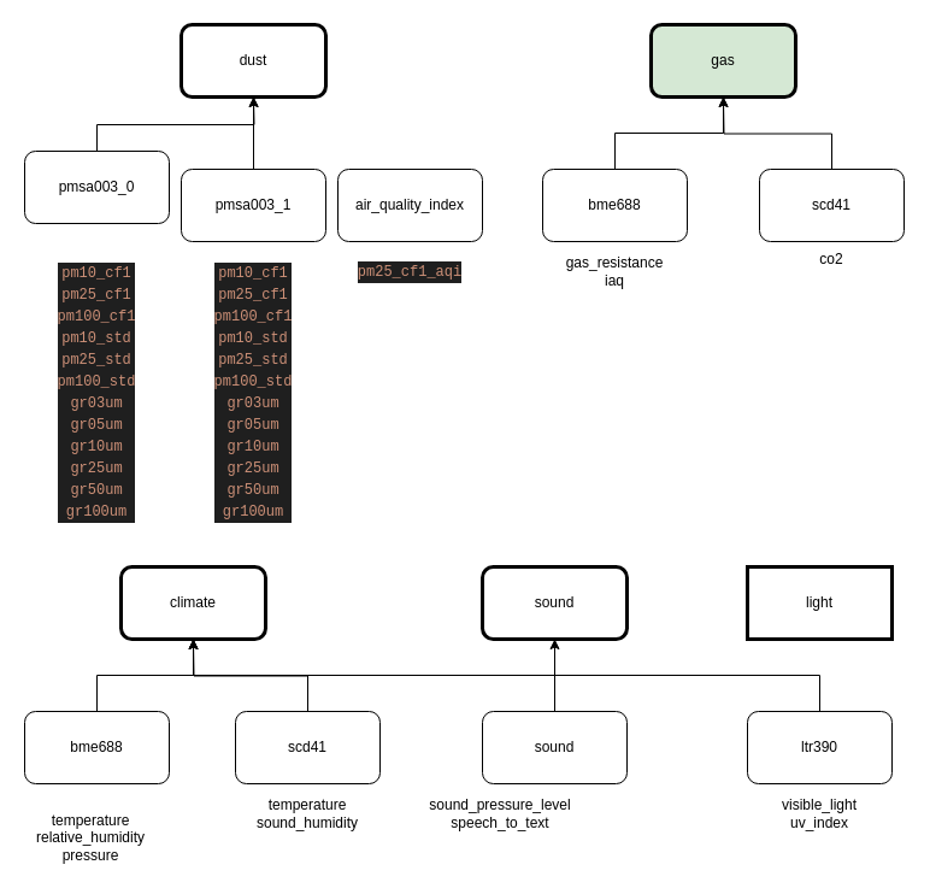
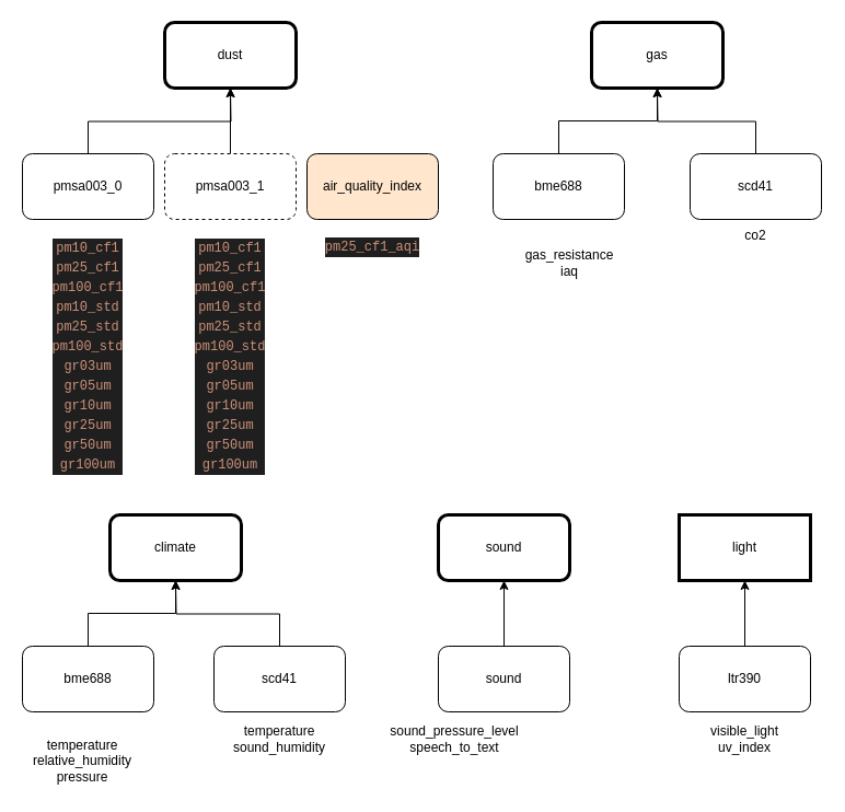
  <mxCell id="0" />
  <mxCell id="1" parent="0" />
  <mxCell id="2" value="dust" style="rounded=1;whiteSpace=wrap;html=1;labelPosition=center;verticalLabelPosition=middle;align=center;verticalAlign=middle;strokeWidth=3;" vertex="1" parent="1"><mxGeometry x="150" y="20" width="120" height="60" as="geometry" /></mxCell>
- <mxCell id="3" value="gas" style="rounded=1;whiteSpace=wrap;html=1;labelPosition=center;verticalLabelPosition=middle;align=center;verticalAlign=middle;strokeWidth=3;fillColor=#d5e8d4;" vertex="1" parent="1"><mxGeometry x="540" y="20" width="120" height="60" as="geometry" /></mxCell>
+ <mxCell id="3" value="gas" style="rounded=1;whiteSpace=wrap;html=1;labelPosition=center;verticalLabelPosition=middle;align=center;verticalAlign=middle;strokeWidth=3;" vertex="1" parent="1"><mxGeometry x="540" y="20" width="120" height="60" as="geometry" /></mxCell>
  <mxCell id="4" value="climate" style="rounded=1;whiteSpace=wrap;html=1;labelPosition=center;verticalLabelPosition=middle;align=center;verticalAlign=middle;strokeWidth=3;" vertex="1" parent="1"><mxGeometry x="100" y="470" width="120" height="60" as="geometry" /></mxCell>
  <mxCell id="5" value="sound" style="rounded=1;whiteSpace=wrap;html=1;labelPosition=center;verticalLabelPosition=middle;align=center;verticalAlign=middle;strokeWidth=3;" vertex="1" parent="1"><mxGeometry x="400" y="470" width="120" height="60" as="geometry" /></mxCell>
  <mxCell id="6" value="light" style="whiteSpace=wrap;html=1;labelPosition=center;verticalLabelPosition=middle;align=center;verticalAlign=middle;strokeWidth=3;rounded=0;" vertex="1" parent="1"><mxGeometry x="620" y="470" width="120" height="60" as="geometry" /></mxCell>
  <mxCell id="7" style="edgeStyle=orthogonalEdgeStyle;rounded=0;orthogonalLoop=1;jettySize=auto;html=1;exitX=0.5;exitY=0;exitDx=0;exitDy=0;" edge="1" parent="1" source="8"><mxGeometry relative="1" as="geometry"><mxPoint x="210" y="80" as="targetPoint" /></mxGeometry></mxCell>
- <mxCell id="8" value="pmsa003_0" style="rounded=1;whiteSpace=wrap;html=1;labelPosition=center;verticalLabelPosition=middle;align=center;verticalAlign=middle;" vertex="1" parent="1"><mxGeometry x="20" y="125" width="120" height="60" as="geometry" /></mxCell>
- <mxCell id="9" value="air_quality_index" style="rounded=1;whiteSpace=wrap;html=1;labelPosition=center;verticalLabelPosition=middle;align=center;verticalAlign=middle;" vertex="1" parent="1"><mxGeometry x="280" y="140" width="120" height="60" as="geometry" /></mxCell>
+ <mxCell id="8" value="pmsa003_0" style="rounded=1;whiteSpace=wrap;html=1;labelPosition=center;verticalLabelPosition=middle;align=center;verticalAlign=middle;" vertex="1" parent="1"><mxGeometry x="20" y="140" width="120" height="60" as="geometry" /></mxCell>
+ <mxCell id="9" value="air_quality_index" style="rounded=1;whiteSpace=wrap;html=1;labelPosition=center;verticalLabelPosition=middle;align=center;verticalAlign=middle;fillColor=#ffe6cc;" vertex="1" parent="1"><mxGeometry x="280" y="140" width="120" height="60" as="geometry" /></mxCell>
  <mxCell id="10" style="edgeStyle=orthogonalEdgeStyle;rounded=0;orthogonalLoop=1;jettySize=auto;html=1;exitX=0.5;exitY=0;exitDx=0;exitDy=0;entryX=0.5;entryY=1;entryDx=0;entryDy=0;" edge="1" parent="1" source="11" target="3"><mxGeometry relative="1" as="geometry" /></mxCell>
  <mxCell id="11" value="bme688" style="rounded=1;whiteSpace=wrap;html=1;labelPosition=center;verticalLabelPosition=middle;align=center;verticalAlign=middle;" vertex="1" parent="1"><mxGeometry x="450" y="140" width="120" height="60" as="geometry" /></mxCell>
  <mxCell id="12" style="edgeStyle=orthogonalEdgeStyle;rounded=0;orthogonalLoop=1;jettySize=auto;html=1;exitX=0.5;exitY=0;exitDx=0;exitDy=0;" edge="1" parent="1" source="13"><mxGeometry relative="1" as="geometry"><mxPoint x="600" y="80" as="targetPoint" /></mxGeometry></mxCell>
  <mxCell id="13" value="scd41" style="rounded=1;whiteSpace=wrap;html=1;labelPosition=center;verticalLabelPosition=middle;align=center;verticalAlign=middle;" vertex="1" parent="1"><mxGeometry x="630" y="140" width="120" height="60" as="geometry" /></mxCell>
  <mxCell id="14" style="edgeStyle=orthogonalEdgeStyle;rounded=0;orthogonalLoop=1;jettySize=auto;html=1;exitX=0.5;exitY=0;exitDx=0;exitDy=0;entryX=0.5;entryY=1;entryDx=0;entryDy=0;" edge="1" parent="1" source="15" target="4"><mxGeometry relative="1" as="geometry" /></mxCell>
  <mxCell id="15" value="bme688" style="rounded=1;whiteSpace=wrap;html=1;labelPosition=center;verticalLabelPosition=middle;align=center;verticalAlign=middle;" vertex="1" parent="1"><mxGeometry x="20" y="590" width="120" height="60" as="geometry" /></mxCell>
  <mxCell id="16" style="edgeStyle=orthogonalEdgeStyle;rounded=0;orthogonalLoop=1;jettySize=auto;html=1;exitX=0.5;exitY=0;exitDx=0;exitDy=0;" edge="1" parent="1" source="17"><mxGeometry relative="1" as="geometry"><mxPoint x="160" y="530" as="targetPoint" /></mxGeometry></mxCell>
  <mxCell id="17" value="scd41" style="rounded=1;whiteSpace=wrap;html=1;labelPosition=center;verticalLabelPosition=middle;align=center;verticalAlign=middle;" vertex="1" parent="1"><mxGeometry x="195" y="590" width="120" height="60" as="geometry" /></mxCell>
  <mxCell id="18" style="edgeStyle=orthogonalEdgeStyle;rounded=0;orthogonalLoop=1;jettySize=auto;html=1;exitX=0.5;exitY=0;exitDx=0;exitDy=0;entryX=0.5;entryY=1;entryDx=0;entryDy=0;" edge="1" parent="1" source="19" target="5"><mxGeometry relative="1" as="geometry" /></mxCell>
  <mxCell id="19" value="sound" style="rounded=1;whiteSpace=wrap;html=1;labelPosition=center;verticalLabelPosition=middle;align=center;verticalAlign=middle;" vertex="1" parent="1"><mxGeometry x="400" y="590" width="120" height="60" as="geometry" /></mxCell>
- <mxCell id="20" style="edgeStyle=orthogonalEdgeStyle;rounded=0;orthogonalLoop=1;jettySize=auto;html=1;exitX=0.5;exitY=0;exitDx=0;exitDy=0;" edge="1" parent="1" source="21" target="4"><mxGeometry relative="1" as="geometry" /></mxCell>
+ <mxCell id="20" style="edgeStyle=orthogonalEdgeStyle;rounded=0;orthogonalLoop=1;jettySize=auto;html=1;exitX=0.5;exitY=0;exitDx=0;exitDy=0;entryX=0.5;entryY=1;entryDx=0;entryDy=0;" edge="1" parent="1" source="21" target="6"><mxGeometry relative="1" as="geometry" /></mxCell>
  <mxCell id="21" value="ltr390" style="rounded=1;whiteSpace=wrap;html=1;labelPosition=center;verticalLabelPosition=middle;align=center;verticalAlign=middle;" vertex="1" parent="1"><mxGeometry x="620" y="590" width="120" height="60" as="geometry" /></mxCell>
  <mxCell id="22" style="edgeStyle=orthogonalEdgeStyle;rounded=0;orthogonalLoop=1;jettySize=auto;html=1;exitX=0.5;exitY=0;exitDx=0;exitDy=0;" edge="1" parent="1" source="23"><mxGeometry relative="1" as="geometry"><mxPoint x="210" y="80" as="targetPoint" /></mxGeometry></mxCell>
- <mxCell id="23" value="pmsa003_1" style="rounded=1;whiteSpace=wrap;html=1;labelPosition=center;verticalLabelPosition=middle;align=center;verticalAlign=middle;" vertex="1" parent="1"><mxGeometry x="150" y="140" width="120" height="60" as="geometry" /></mxCell>
+ <mxCell id="23" value="pmsa003_1" style="rounded=1;whiteSpace=wrap;html=1;labelPosition=center;verticalLabelPosition=middle;align=center;verticalAlign=middle;dashed=1;" vertex="1" parent="1"><mxGeometry x="150" y="140" width="120" height="60" as="geometry" /></mxCell>
  <mxCell id="24" value="&lt;div style=&quot;color: rgb(204, 204, 204); background-color: rgb(31, 31, 31); font-family: Menlo, Monaco, &amp;quot;Courier New&amp;quot;, monospace; line-height: 18px; white-space: pre;&quot;&gt;&lt;span style=&quot;color: #ce9178;&quot;&gt;pm10_cf1&lt;/span&gt;&lt;/div&gt;&lt;div style=&quot;color: rgb(204, 204, 204); background-color: rgb(31, 31, 31); font-family: Menlo, Monaco, &amp;quot;Courier New&amp;quot;, monospace; line-height: 18px; white-space: pre;&quot;&gt;&lt;div style=&quot;line-height: 18px;&quot;&gt;&lt;span style=&quot;color: #ce9178;&quot;&gt;pm25_cf1&lt;/span&gt;&lt;/div&gt;&lt;div style=&quot;line-height: 18px;&quot;&gt;&lt;div style=&quot;line-height: 18px;&quot;&gt;&lt;span style=&quot;color: #ce9178;&quot;&gt;pm100_cf1&lt;/span&gt;&lt;/div&gt;&lt;div style=&quot;line-height: 18px;&quot;&gt;&lt;div style=&quot;line-height: 18px;&quot;&gt;&lt;span style=&quot;color: #ce9178;&quot;&gt;pm10_std&lt;/span&gt;&lt;/div&gt;&lt;div style=&quot;line-height: 18px;&quot;&gt;&lt;div style=&quot;line-height: 18px;&quot;&gt;&lt;span style=&quot;color: #ce9178;&quot;&gt;pm25_std&lt;/span&gt;&lt;/div&gt;&lt;div style=&quot;line-height: 18px;&quot;&gt;&lt;div style=&quot;line-height: 18px;&quot;&gt;&lt;span style=&quot;color: #ce9178;&quot;&gt;pm100_std&lt;/span&gt;&lt;/div&gt;&lt;div style=&quot;line-height: 18px;&quot;&gt;&lt;div style=&quot;line-height: 18px;&quot;&gt;&lt;span style=&quot;color: #ce9178;&quot;&gt;gr03um&lt;/span&gt;&lt;/div&gt;&lt;div style=&quot;line-height: 18px;&quot;&gt;&lt;div style=&quot;line-height: 18px;&quot;&gt;&lt;span style=&quot;color: #ce9178;&quot;&gt;gr05um&lt;/span&gt;&lt;/div&gt;&lt;div style=&quot;line-height: 18px;&quot;&gt;&lt;div style=&quot;line-height: 18px;&quot;&gt;&lt;span style=&quot;color: #ce9178;&quot;&gt;gr10um&lt;/span&gt;&lt;/div&gt;&lt;div style=&quot;line-height: 18px;&quot;&gt;&lt;div style=&quot;line-height: 18px;&quot;&gt;&lt;span style=&quot;color: #ce9178;&quot;&gt;gr25um&lt;/span&gt;&lt;/div&gt;&lt;div style=&quot;line-height: 18px;&quot;&gt;&lt;div style=&quot;line-height: 18px;&quot;&gt;&lt;span style=&quot;color: #ce9178;&quot;&gt;gr50um&lt;/span&gt;&lt;/div&gt;&lt;div style=&quot;line-height: 18px;&quot;&gt;&lt;div style=&quot;line-height: 18px;&quot;&gt;&lt;span style=&quot;color: #ce9178;&quot;&gt;gr100um&lt;/span&gt;&lt;/div&gt;&lt;/div&gt;&lt;/div&gt;&lt;/div&gt;&lt;/div&gt;&lt;/div&gt;&lt;/div&gt;&lt;/div&gt;&lt;/div&gt;&lt;/div&gt;&lt;/div&gt;&lt;/div&gt;" style="text;html=1;align=center;verticalAlign=middle;whiteSpace=wrap;rounded=0;" vertex="1" parent="1"><mxGeometry x="25" y="210" width="110" height="230" as="geometry" /></mxCell>
  <mxCell id="25" value="&lt;div style=&quot;color: rgb(204, 204, 204); background-color: rgb(31, 31, 31); font-family: Menlo, Monaco, &amp;quot;Courier New&amp;quot;, monospace; line-height: 18px; white-space: pre;&quot;&gt;&lt;span style=&quot;color: #ce9178;&quot;&gt;pm10_cf1&lt;/span&gt;&lt;/div&gt;&lt;div style=&quot;color: rgb(204, 204, 204); background-color: rgb(31, 31, 31); font-family: Menlo, Monaco, &amp;quot;Courier New&amp;quot;, monospace; line-height: 18px; white-space: pre;&quot;&gt;&lt;div style=&quot;line-height: 18px;&quot;&gt;&lt;span style=&quot;color: #ce9178;&quot;&gt;pm25_cf1&lt;/span&gt;&lt;/div&gt;&lt;div style=&quot;line-height: 18px;&quot;&gt;&lt;div style=&quot;line-height: 18px;&quot;&gt;&lt;span style=&quot;color: #ce9178;&quot;&gt;pm100_cf1&lt;/span&gt;&lt;/div&gt;&lt;div style=&quot;line-height: 18px;&quot;&gt;&lt;div style=&quot;line-height: 18px;&quot;&gt;&lt;span style=&quot;color: #ce9178;&quot;&gt;pm10_std&lt;/span&gt;&lt;/div&gt;&lt;div style=&quot;line-height: 18px;&quot;&gt;&lt;div style=&quot;line-height: 18px;&quot;&gt;&lt;span style=&quot;color: #ce9178;&quot;&gt;pm25_std&lt;/span&gt;&lt;/div&gt;&lt;div style=&quot;line-height: 18px;&quot;&gt;&lt;div style=&quot;line-height: 18px;&quot;&gt;&lt;span style=&quot;color: #ce9178;&quot;&gt;pm100_std&lt;/span&gt;&lt;/div&gt;&lt;div style=&quot;line-height: 18px;&quot;&gt;&lt;div style=&quot;line-height: 18px;&quot;&gt;&lt;span style=&quot;color: #ce9178;&quot;&gt;gr03um&lt;/span&gt;&lt;/div&gt;&lt;div style=&quot;line-height: 18px;&quot;&gt;&lt;div style=&quot;line-height: 18px;&quot;&gt;&lt;span style=&quot;color: #ce9178;&quot;&gt;gr05um&lt;/span&gt;&lt;/div&gt;&lt;div style=&quot;line-height: 18px;&quot;&gt;&lt;div style=&quot;line-height: 18px;&quot;&gt;&lt;span style=&quot;color: #ce9178;&quot;&gt;gr10um&lt;/span&gt;&lt;/div&gt;&lt;div style=&quot;line-height: 18px;&quot;&gt;&lt;div style=&quot;line-height: 18px;&quot;&gt;&lt;span style=&quot;color: #ce9178;&quot;&gt;gr25um&lt;/span&gt;&lt;/div&gt;&lt;div style=&quot;line-height: 18px;&quot;&gt;&lt;div style=&quot;line-height: 18px;&quot;&gt;&lt;span style=&quot;color: #ce9178;&quot;&gt;gr50um&lt;/span&gt;&lt;/div&gt;&lt;div style=&quot;line-height: 18px;&quot;&gt;&lt;div style=&quot;line-height: 18px;&quot;&gt;&lt;span style=&quot;color: #ce9178;&quot;&gt;gr100um&lt;/span&gt;&lt;/div&gt;&lt;/div&gt;&lt;/div&gt;&lt;/div&gt;&lt;/div&gt;&lt;/div&gt;&lt;/div&gt;&lt;/div&gt;&lt;/div&gt;&lt;/div&gt;&lt;/div&gt;&lt;/div&gt;" style="text;html=1;align=center;verticalAlign=middle;whiteSpace=wrap;rounded=0;" vertex="1" parent="1"><mxGeometry x="155" y="210" width="110" height="230" as="geometry" /></mxCell>
  <mxCell id="26" value="&lt;div style=&quot;color: rgb(204, 204, 204); background-color: rgb(31, 31, 31); font-family: Menlo, Monaco, &amp;quot;Courier New&amp;quot;, monospace; line-height: 18px; white-space: pre;&quot;&gt;&lt;span style=&quot;color: #ce9178;&quot;&gt;pm25_cf1_aqi&lt;/span&gt;&lt;/div&gt;" style="text;html=1;align=center;verticalAlign=middle;whiteSpace=wrap;rounded=0;" vertex="1" parent="1"><mxGeometry x="290" y="210" width="100" height="30" as="geometry" /></mxCell>
- <mxCell id="27" value="gas_resistance&lt;div&gt;iaq&lt;/div&gt;" style="text;html=1;align=center;verticalAlign=middle;whiteSpace=wrap;rounded=0;" vertex="1" parent="1"><mxGeometry x="460" y="210" width="100" height="30" as="geometry" /></mxCell>
+ <mxCell id="27" value="gas_resistance&lt;div&gt;iaq&lt;/div&gt;" style="text;html=1;align=center;verticalAlign=middle;whiteSpace=wrap;rounded=0;" vertex="1" parent="1"><mxGeometry x="470" y="225" width="100" height="30" as="geometry" /></mxCell>
  <mxCell id="28" value="co2" style="text;html=1;align=center;verticalAlign=middle;whiteSpace=wrap;rounded=0;" vertex="1" parent="1"><mxGeometry x="660" y="200" width="60" height="30" as="geometry" /></mxCell>
  <mxCell id="29" value="temperature&lt;div&gt;relative_humidity&lt;/div&gt;&lt;div&gt;pressure&lt;/div&gt;" style="text;html=1;align=center;verticalAlign=middle;whiteSpace=wrap;rounded=0;" vertex="1" parent="1"><mxGeometry x="20" y="670" width="110" height="50" as="geometry" /></mxCell>
  <mxCell id="30" value="temperature&lt;div&gt;sound_humidity&lt;/div&gt;" style="text;html=1;align=center;verticalAlign=middle;whiteSpace=wrap;rounded=0;" vertex="1" parent="1"><mxGeometry x="200" y="650" width="110" height="50" as="geometry" /></mxCell>
  <mxCell id="31" value="sound_pressure_level&lt;div&gt;speech_to_text&lt;/div&gt;" style="text;html=1;align=center;verticalAlign=middle;whiteSpace=wrap;rounded=0;" vertex="1" parent="1"><mxGeometry x="347" y="660" width="136" height="30" as="geometry" /></mxCell>
  <mxCell id="32" value="visible_light&lt;div&gt;uv_index&lt;/div&gt;" style="text;html=1;align=center;verticalAlign=middle;whiteSpace=wrap;rounded=0;" vertex="1" parent="1"><mxGeometry x="645" y="660" width="70" height="30" as="geometry" /></mxCell>
